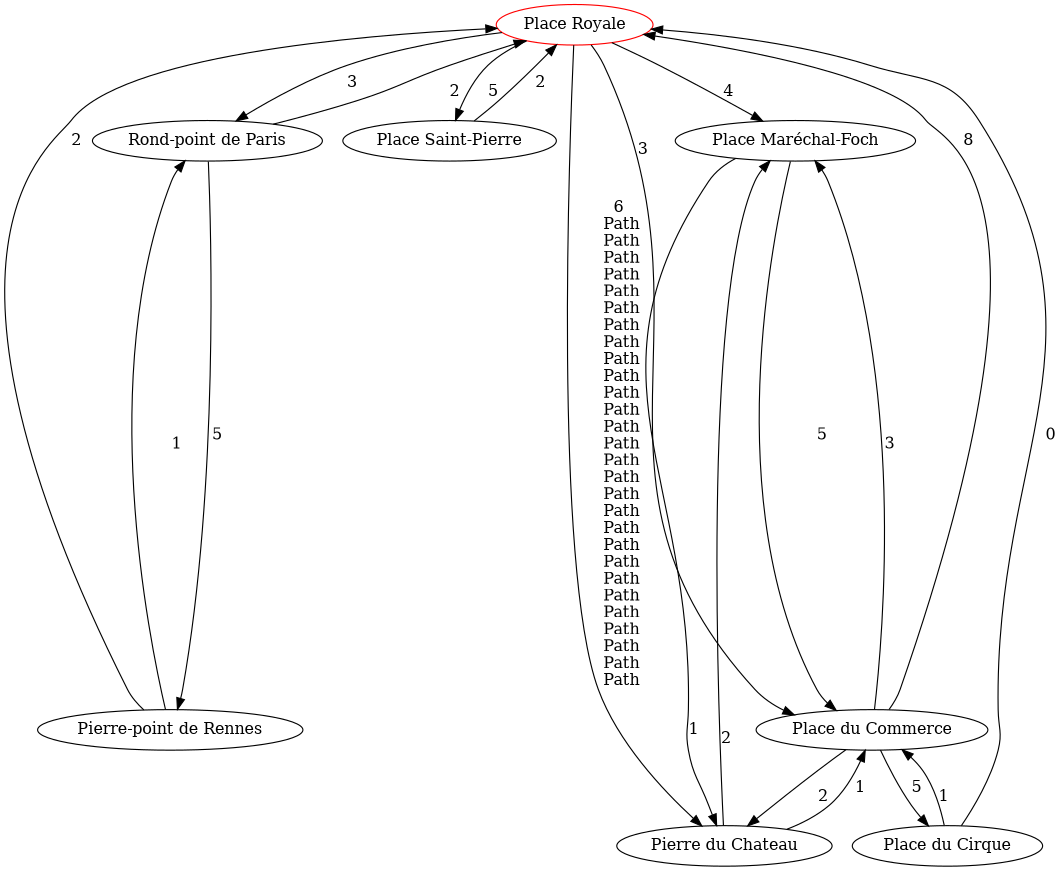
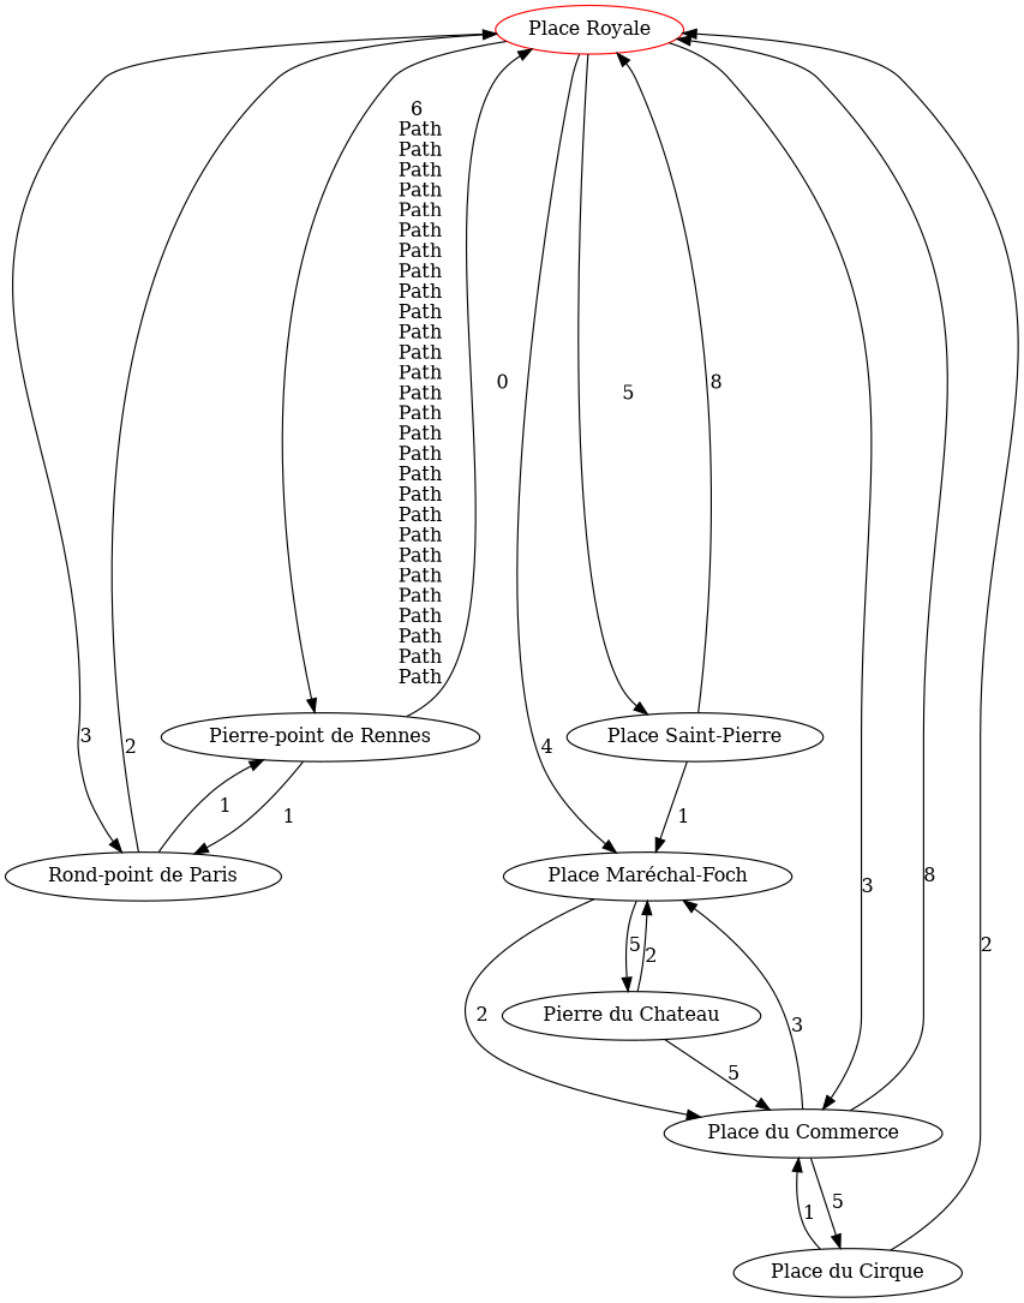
  digraph {
    n1 [color=red label="Place Royale"]
    n2 [label="Pierre-point de Rennes"]
    n3 [label="Rond-point de Paris"]
    n4 [label="Place Saint-Pierre"]
    n5 [label="Place Maréchal-Foch"]
    n6 [label="Place du Commerce"]
    n7 [label="Pierre du Chateau"]
    n8 [label="Place du Cirque"]
-   n1 -> n7 [label="\n6\n Path\n Path\n Path\n Path\n Path\n Path\n Path\n Path\n Path\n Path\n Path\n Path\n Path\n Path\n Path\n Path\n Path\n Path\n Path\n Path\n Path\n Path\n Path\n Path\n Path\n Path\n Path\n Path"]
+   n1 -> n2 [label="\n6\n Path\n Path\n Path\n Path\n Path\n Path\n Path\n Path\n Path\n Path\n Path\n Path\n Path\n Path\n Path\n Path\n Path\n Path\n Path\n Path\n Path\n Path\n Path\n Path\n Path\n Path\n Path\n Path"]
    n1 -> n3 [label=3]
    n1 -> n4 [label="\n5"]
    n1 -> n5 [label="\n4"]
    n1 -> n6 [label="\n3"]
-   n2 -> n1 [label=2]
+   n2 -> n1 [label=0]
    n2 -> n3 [label="\n1"]
    n3 -> n1 [label="\n2"]
-   n3 -> n2 [label=5]
-   n4 -> n1 [label=2]
-   n5 -> n6 [label=5]
-   n5 -> n7 [label=1]
+   n3 -> n2 [label=1]
+   n4 -> n1 [label=8]
+   n4 -> n5 [label="\n1"]
+   n5 -> n6 [label=2]
+   n5 -> n7 [label=5]
    n6 -> n1 [label=8]
    n6 -> n5 [label="\n3"]
-   n6 -> n7 [label="\n2"]
    n6 -> n8 [label=5]
    n7 -> n5 [label="\n2"]
-   n7 -> n6 [label=1]
-   n8 -> n1 [label=0]
+   n7 -> n6 [label=5]
+   n8 -> n1 [label=2]
    n8 -> n6 [label="\n1"]
  }
